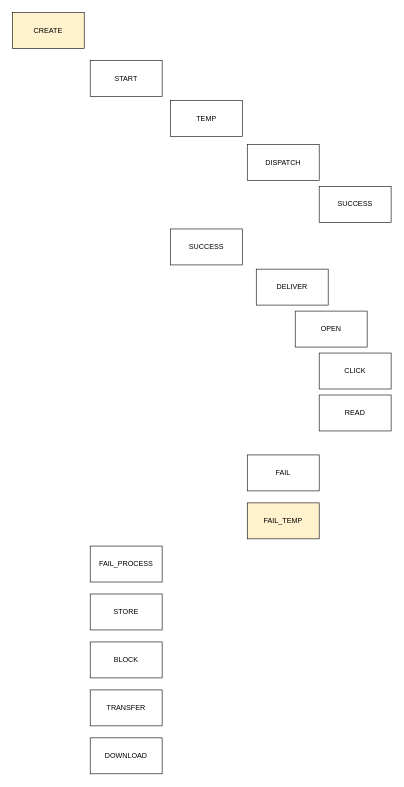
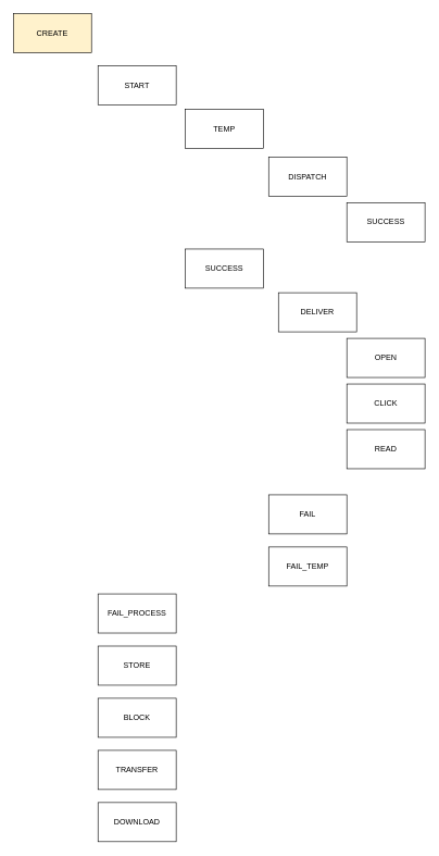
  <mxCell id="0" />
  <mxCell id="1" parent="0" />
  <mxCell id="2" value="CREATE" style="rounded=0;whiteSpace=wrap;html=1;fillColor=#fff2cc;" vertex="1" parent="1"><mxGeometry x="20" y="20" width="120" height="60" as="geometry" /></mxCell>
  <mxCell id="3" value="START" style="rounded=0;whiteSpace=wrap;html=1;" vertex="1" parent="1"><mxGeometry x="150" width="120" height="60" as="geometry" y="100" /></mxCell>
  <mxCell id="4" value="TEMP" style="rounded=0;whiteSpace=wrap;html=1;" vertex="1" parent="1"><mxGeometry x="284" y="167" width="120" height="60" as="geometry" /></mxCell>
  <mxCell id="5" value="SUCCESS" style="rounded=0;whiteSpace=wrap;html=1;" vertex="1" parent="1"><mxGeometry x="284" y="381" width="120" height="60" as="geometry" /></mxCell>
  <mxCell id="6" value="DELIVER" style="rounded=0;whiteSpace=wrap;html=1;" vertex="1" parent="1"><mxGeometry x="427" y="448" width="120" height="60" as="geometry" /></mxCell>
  <mxCell id="7" value="DISPATCH" style="rounded=0;whiteSpace=wrap;html=1;" vertex="1" parent="1"><mxGeometry x="412" y="240" width="120" height="60" as="geometry" /></mxCell>
- <mxCell id="8" value="OPEN" style="rounded=0;whiteSpace=wrap;html=1;" vertex="1" parent="1"><mxGeometry x="492" y="518" width="120" height="60" as="geometry" /></mxCell>
+ <mxCell id="8" value="OPEN" style="rounded=0;whiteSpace=wrap;html=1;" vertex="1" parent="1"><mxGeometry x="532" y="518" width="120" height="60" as="geometry" /></mxCell>
  <mxCell id="9" value="FAIL" style="rounded=0;whiteSpace=wrap;html=1;" vertex="1" parent="1"><mxGeometry x="412" y="758" width="120" height="60" as="geometry" /></mxCell>
  <mxCell id="10" value="BLOCK" style="rounded=0;whiteSpace=wrap;html=1;" vertex="1" parent="1"><mxGeometry x="150" y="1070" width="120" height="60" as="geometry" /></mxCell>
  <mxCell id="11" value="SUCCESS" style="rounded=0;whiteSpace=wrap;html=1;" vertex="1" parent="1"><mxGeometry x="532" y="310" width="120" height="60" as="geometry" /></mxCell>
  <mxCell id="12" value="TRANSFER" style="rounded=0;whiteSpace=wrap;html=1;" vertex="1" parent="1"><mxGeometry x="150" y="1150" width="120" height="60" as="geometry" /></mxCell>
  <mxCell id="13" value="FAIL_PROCESS" style="rounded=0;whiteSpace=wrap;html=1;" vertex="1" parent="1"><mxGeometry x="150" y="910" width="120" height="60" as="geometry" /></mxCell>
  <mxCell id="14" value="STORE" style="rounded=0;whiteSpace=wrap;html=1;" vertex="1" parent="1"><mxGeometry x="150" y="990" width="120" height="60" as="geometry" /></mxCell>
  <mxCell id="15" value="DOWNLOAD" style="rounded=0;whiteSpace=wrap;html=1;" vertex="1" parent="1"><mxGeometry x="150" y="1230" width="120" height="60" as="geometry" /></mxCell>
  <mxCell id="16" value="CLICK" style="rounded=0;whiteSpace=wrap;html=1;" vertex="1" parent="1"><mxGeometry x="532" y="588" width="120" height="60" as="geometry" /></mxCell>
  <mxCell id="17" value="READ" style="rounded=0;whiteSpace=wrap;html=1;" vertex="1" parent="1"><mxGeometry x="532" y="658" width="120" height="60" as="geometry" /></mxCell>
- <mxCell id="18" value="FAIL_TEMP" style="rounded=0;whiteSpace=wrap;html=1;fillColor=#fff2cc;" vertex="1" parent="1"><mxGeometry x="412" y="838" width="120" height="60" as="geometry" /></mxCell>
+ <mxCell id="18" value="FAIL_TEMP" style="rounded=0;whiteSpace=wrap;html=1;" vertex="1" parent="1"><mxGeometry x="412" y="838" width="120" height="60" as="geometry" /></mxCell>
